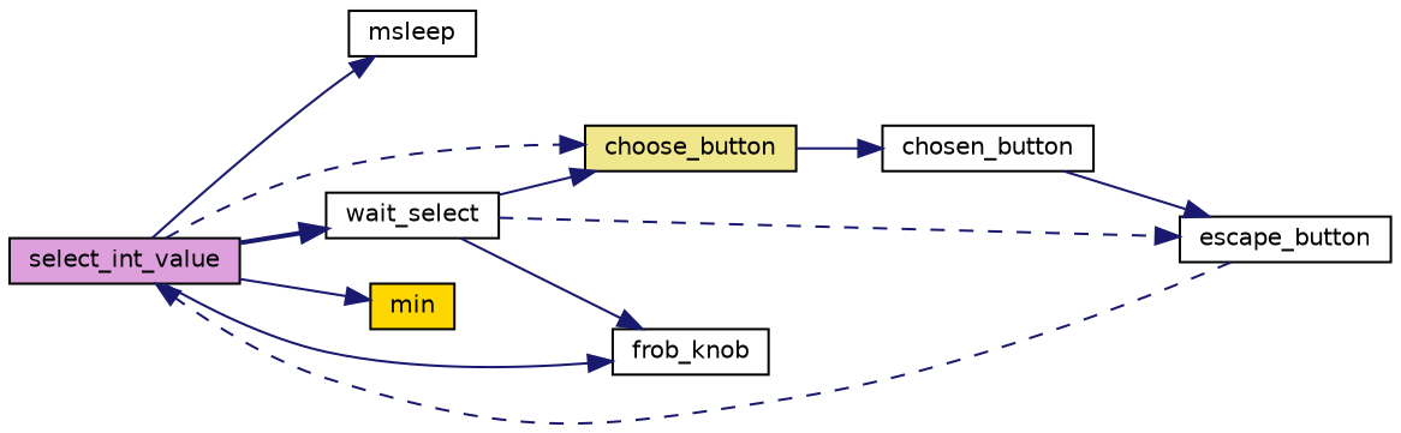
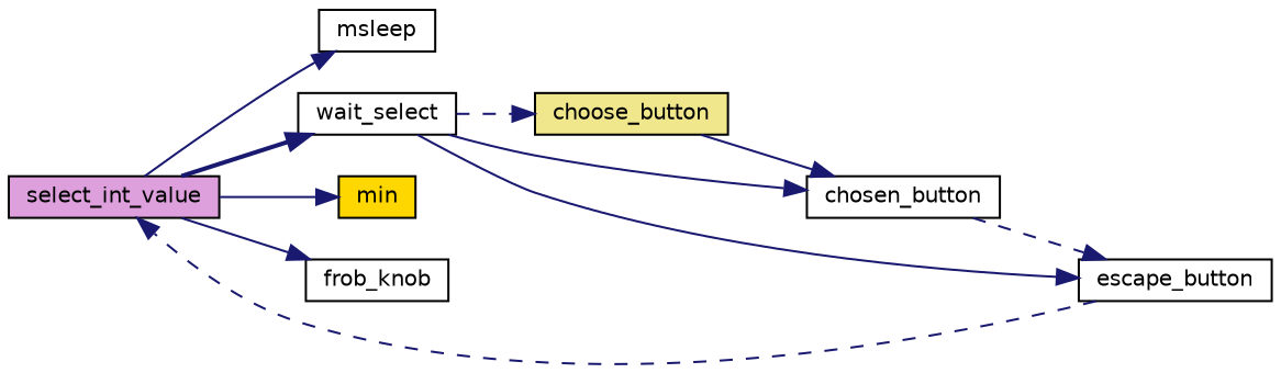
  digraph {
    fontname="DejaVu Sans"
    rankdir=LR
    node [color=black fillcolor=white fontname="DejaVu Sans" fontsize=10 shape=record style=filled]
    edge [color=midnightblue fontname="DejaVu Sans" fontsize=10 labelfontname=Helvetica labelfontsize=10 style=solid]
    n1 [fillcolor=plum fontcolor=black height=0.2 label=select_int_value width=0.4]
    n2 [height=0.2 label=msleep width=0.4]
    n3 [height=0.2 label=wait_select width=0.4]
    n4 [fillcolor=khaki height=0.2 label=choose_button width=0.4]
    n5 [fillcolor=gold height=0.2 label=min width=0.4]
    n6 [height=0.2 label=frob_knob width=0.4]
    n7 [height=0.2 label=escape_button width=0.4]
    n8 [height=0.2 label=chosen_button width=0.4]
    n1 -> n2
    n1 -> n3 [style=bold]
-   n1 -> n4 [style=dashed]
    n1 -> n5
    n1 -> n6
-   n3 -> n4
-   n3 -> n7 [style=dashed]
-   n3 -> n6
+   n3 -> n4 [style=dashed]
+   n3 -> n7
+   n3 -> n8
    n4 -> n8
    n7 -> n1 [style=dashed]
-   n8 -> n7
+   n8 -> n7 [style=dashed]
  }
